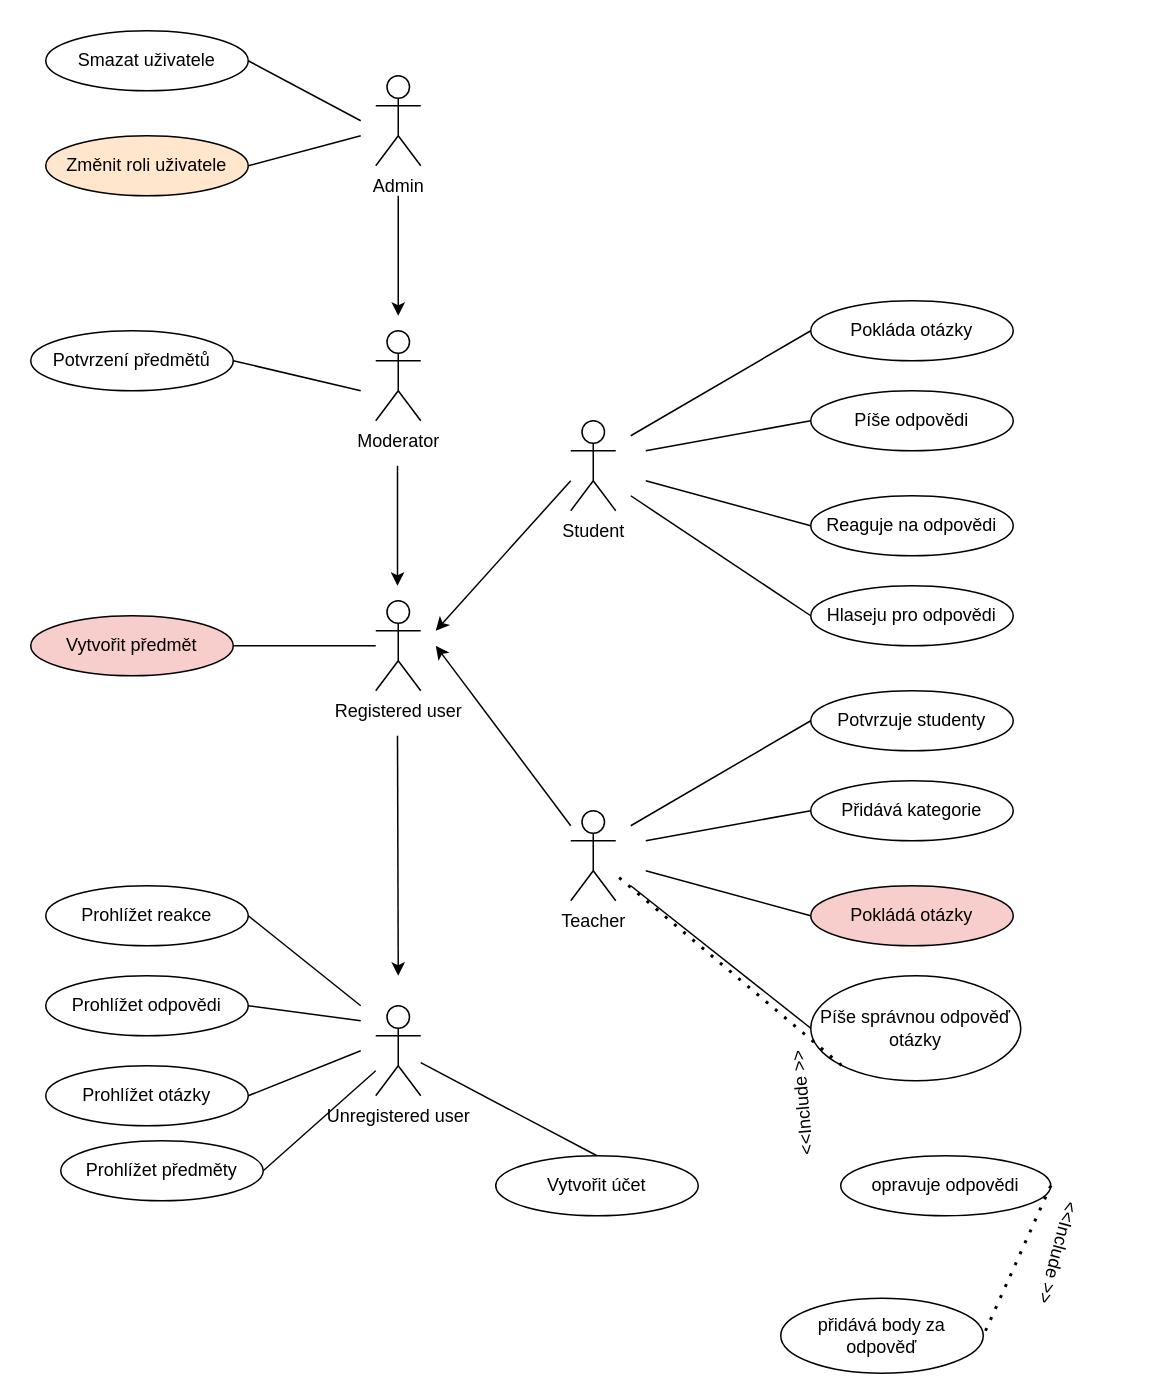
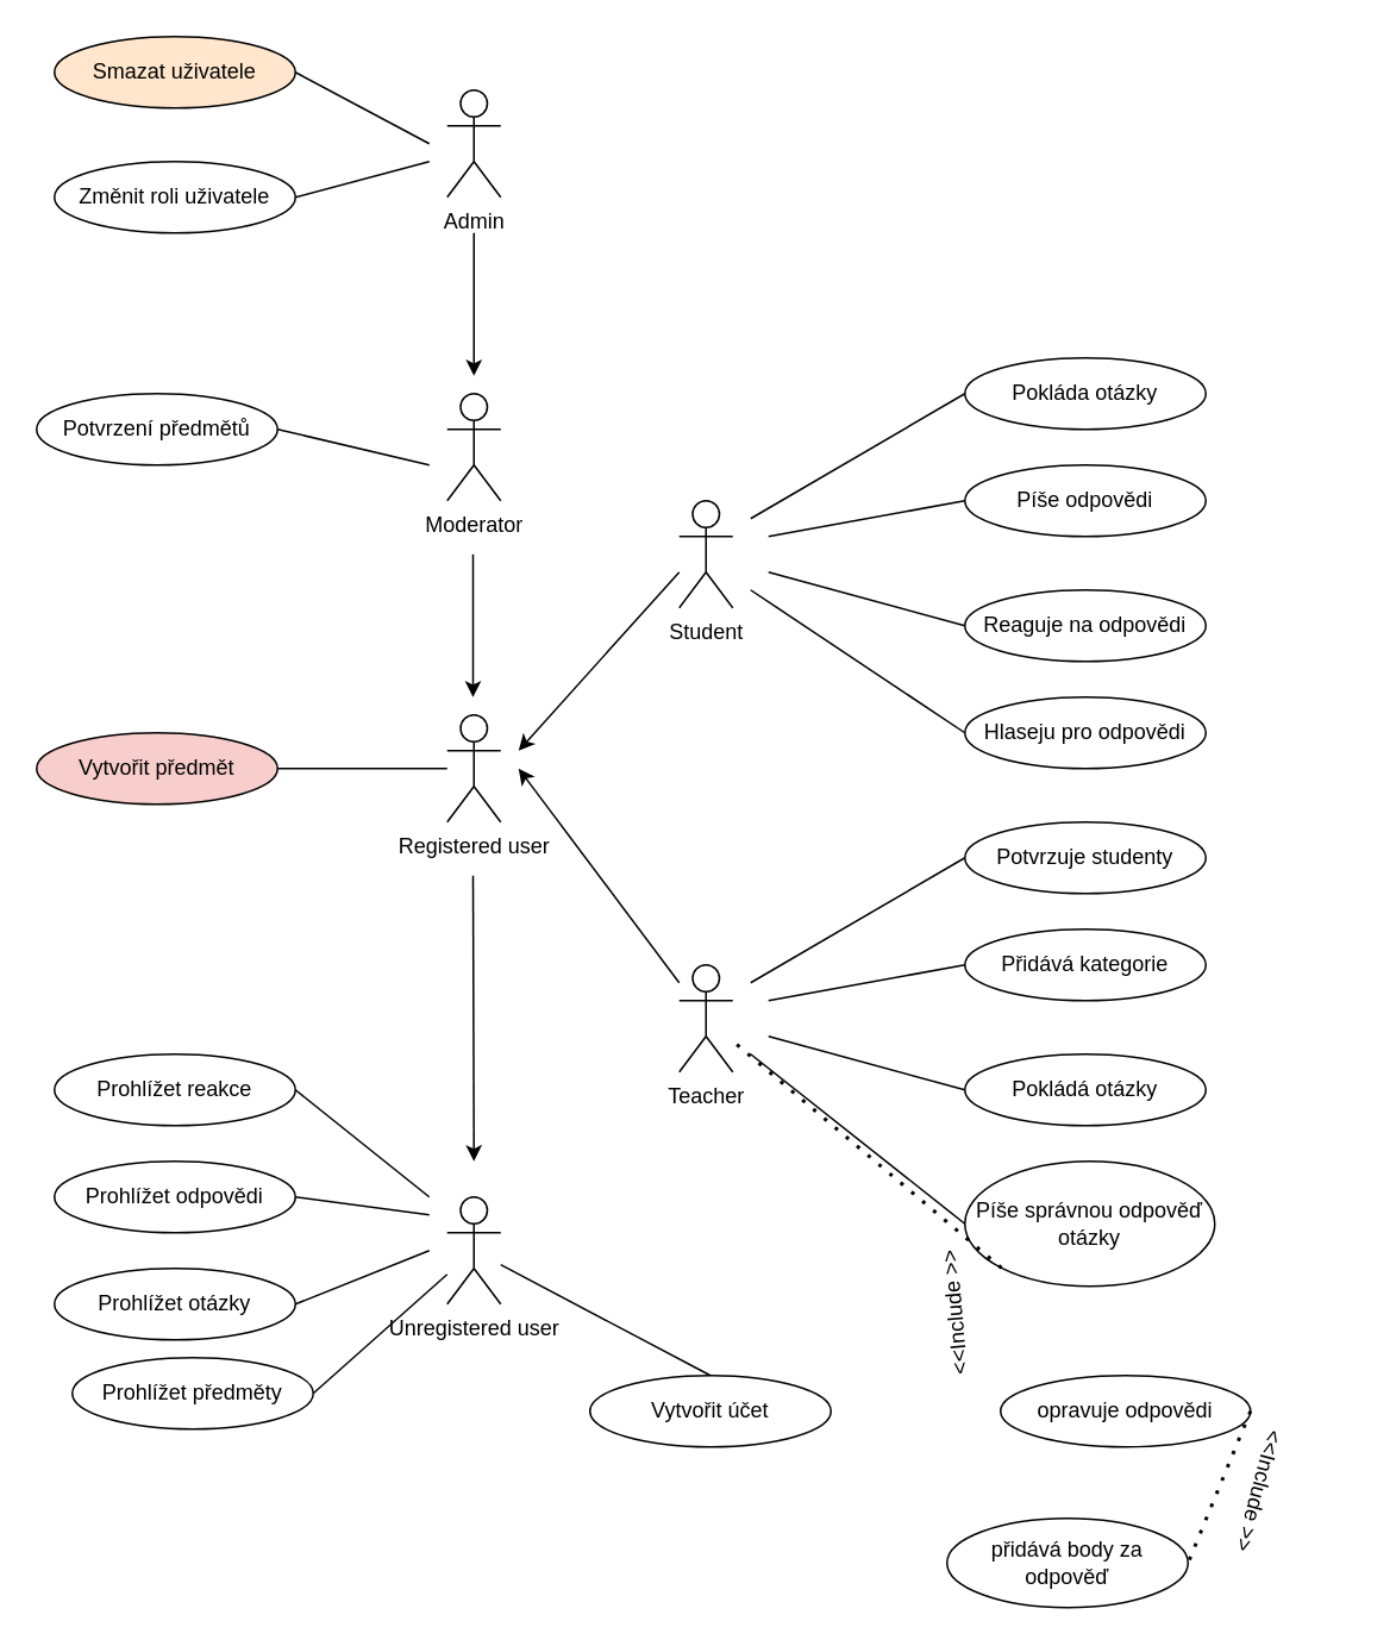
  <mxCell id="0" />
  <mxCell id="1" parent="0" />
  <mxCell id="2" value="&lt;div&gt;Admin&lt;/div&gt;&lt;div&gt;&lt;br&gt;&lt;/div&gt;" style="shape=umlActor;verticalLabelPosition=bottom;verticalAlign=top;html=1;outlineConnect=0;" parent="1" vertex="1"><mxGeometry x="250" y="50" width="30" height="60" as="geometry" /></mxCell>
- <mxCell id="3" value="Smazat uživatele" style="ellipse;whiteSpace=wrap;html=1;" parent="1" vertex="1"><mxGeometry x="30" y="20" width="135" height="40" as="geometry" /></mxCell>
- <mxCell id="4" value="Změnit roli uživatele" style="ellipse;whiteSpace=wrap;html=1;fillColor=#ffe6cc;" parent="1" vertex="1"><mxGeometry x="30" y="90" width="135" height="40" as="geometry" /></mxCell>
+ <mxCell id="3" value="Smazat uživatele" style="ellipse;whiteSpace=wrap;html=1;fillColor=#ffe6cc;" parent="1" vertex="1"><mxGeometry x="30" y="20" width="135" height="40" as="geometry" /></mxCell>
+ <mxCell id="4" value="Změnit roli uživatele" style="ellipse;whiteSpace=wrap;html=1;" parent="1" vertex="1"><mxGeometry x="30" y="90" width="135" height="40" as="geometry" /></mxCell>
  <mxCell id="5" value="Moderator" style="shape=umlActor;verticalLabelPosition=bottom;verticalAlign=top;html=1;outlineConnect=0;" parent="1" vertex="1"><mxGeometry x="250" y="220" width="30" height="60" as="geometry" /></mxCell>
  <mxCell id="6" value="Potvrzení předmětů" style="ellipse;whiteSpace=wrap;html=1;" parent="1" vertex="1"><mxGeometry x="20" y="220" width="135" height="40" as="geometry" /></mxCell>
  <mxCell id="7" value="Student" style="shape=umlActor;verticalLabelPosition=bottom;verticalAlign=top;html=1;outlineConnect=0;" parent="1" vertex="1"><mxGeometry x="380" y="280" width="30" height="60" as="geometry" /></mxCell>
  <mxCell id="8" value="Pokláda otázky" style="ellipse;whiteSpace=wrap;html=1;" parent="1" vertex="1"><mxGeometry x="540" y="200" width="135" height="40" as="geometry" /></mxCell>
  <mxCell id="9" value="Píše odpovědi" style="ellipse;whiteSpace=wrap;html=1;" parent="1" vertex="1"><mxGeometry x="540" y="260" width="135" height="40" as="geometry" /></mxCell>
  <mxCell id="10" value="Reaguje na odpovědi" style="ellipse;whiteSpace=wrap;html=1;" parent="1" vertex="1"><mxGeometry x="540" y="330" width="135" height="40" as="geometry" /></mxCell>
  <mxCell id="11" value="Hlaseju pro odpovědi" style="ellipse;whiteSpace=wrap;html=1;" parent="1" vertex="1"><mxGeometry x="540" y="390" width="135" height="40" as="geometry" /></mxCell>
  <mxCell id="12" value="" style="endArrow=none;html=1;rounded=0;entryX=0;entryY=0.5;entryDx=0;entryDy=0;" parent="1" target="8" edge="1"><mxGeometry width="50" height="50" relative="1" as="geometry"><mxPoint x="420" y="290" as="sourcePoint" /><mxPoint x="430" y="250" as="targetPoint" /></mxGeometry></mxCell>
  <mxCell id="13" value="" style="endArrow=none;html=1;rounded=0;entryX=0;entryY=0.5;entryDx=0;entryDy=0;" parent="1" target="9" edge="1"><mxGeometry width="50" height="50" relative="1" as="geometry"><mxPoint x="430" y="300" as="sourcePoint" /><mxPoint x="430" y="250" as="targetPoint" /></mxGeometry></mxCell>
  <mxCell id="14" value="" style="endArrow=none;html=1;rounded=0;entryX=0;entryY=0.5;entryDx=0;entryDy=0;" parent="1" target="10" edge="1"><mxGeometry width="50" height="50" relative="1" as="geometry"><mxPoint x="430" y="320" as="sourcePoint" /><mxPoint x="430" y="250" as="targetPoint" /></mxGeometry></mxCell>
  <mxCell id="15" value="" style="endArrow=none;html=1;rounded=0;entryX=0;entryY=0.5;entryDx=0;entryDy=0;" parent="1" target="11" edge="1"><mxGeometry width="50" height="50" relative="1" as="geometry"><mxPoint x="420" y="330" as="sourcePoint" /><mxPoint x="430" y="250" as="targetPoint" /></mxGeometry></mxCell>
  <mxCell id="16" value="Registered user" style="shape=umlActor;verticalLabelPosition=bottom;verticalAlign=top;html=1;outlineConnect=0;" parent="1" vertex="1"><mxGeometry x="250" y="400" width="30" height="60" as="geometry" /></mxCell>
  <mxCell id="17" value="Vytvořit předmět" style="ellipse;whiteSpace=wrap;html=1;fillColor=#f8cecc;" parent="1" vertex="1"><mxGeometry x="20" y="410" width="135" height="40" as="geometry" /></mxCell>
  <mxCell id="18" value="" style="endArrow=none;html=1;rounded=0;exitX=1;exitY=0.5;exitDx=0;exitDy=0;" parent="1" source="17" target="16" edge="1"><mxGeometry width="50" height="50" relative="1" as="geometry"><mxPoint x="310" y="510" as="sourcePoint" /><mxPoint x="360" y="460" as="targetPoint" /></mxGeometry></mxCell>
  <mxCell id="19" value="Teacher" style="shape=umlActor;verticalLabelPosition=bottom;verticalAlign=top;html=1;outlineConnect=0;" parent="1" vertex="1"><mxGeometry x="380" y="540" width="30" height="60" as="geometry" /></mxCell>
  <mxCell id="20" value="Potvrzuje studenty" style="ellipse;whiteSpace=wrap;html=1;" parent="1" vertex="1"><mxGeometry x="540" y="460" width="135" height="40" as="geometry" /></mxCell>
  <mxCell id="21" value="Přidává kategorie" style="ellipse;whiteSpace=wrap;html=1;" parent="1" vertex="1"><mxGeometry x="540" y="520" width="135" height="40" as="geometry" /></mxCell>
- <mxCell id="22" value="Pokládá otázky" style="ellipse;whiteSpace=wrap;html=1;fillColor=#f8cecc;" parent="1" vertex="1"><mxGeometry x="540" y="590" width="135" height="40" as="geometry" /></mxCell>
+ <mxCell id="22" value="Pokládá otázky" style="ellipse;whiteSpace=wrap;html=1;" parent="1" vertex="1"><mxGeometry x="540" y="590" width="135" height="40" as="geometry" /></mxCell>
  <mxCell id="23" value="Píše správnou odpověď&lt;br&gt;otázky" style="ellipse;whiteSpace=wrap;html=1;" parent="1" vertex="1"><mxGeometry x="540" y="650" width="140" height="70" as="geometry" /></mxCell>
  <mxCell id="24" value="" style="endArrow=none;html=1;rounded=0;entryX=0;entryY=0.5;entryDx=0;entryDy=0;" parent="1" target="20" edge="1"><mxGeometry width="50" height="50" relative="1" as="geometry"><mxPoint x="420" y="550" as="sourcePoint" /><mxPoint x="430" y="510" as="targetPoint" /></mxGeometry></mxCell>
  <mxCell id="25" value="" style="endArrow=none;html=1;rounded=0;entryX=0;entryY=0.5;entryDx=0;entryDy=0;" parent="1" target="21" edge="1"><mxGeometry width="50" height="50" relative="1" as="geometry"><mxPoint x="430" y="560" as="sourcePoint" /><mxPoint x="430" y="510" as="targetPoint" /></mxGeometry></mxCell>
  <mxCell id="26" value="" style="endArrow=none;html=1;rounded=0;entryX=0;entryY=0.5;entryDx=0;entryDy=0;" parent="1" target="22" edge="1"><mxGeometry width="50" height="50" relative="1" as="geometry"><mxPoint x="430" y="580" as="sourcePoint" /><mxPoint x="430" y="510" as="targetPoint" /></mxGeometry></mxCell>
  <mxCell id="27" value="" style="endArrow=none;html=1;rounded=0;entryX=0;entryY=0.5;entryDx=0;entryDy=0;" parent="1" target="23" edge="1"><mxGeometry width="50" height="50" relative="1" as="geometry"><mxPoint x="420" y="590" as="sourcePoint" /><mxPoint x="430" y="510" as="targetPoint" /></mxGeometry></mxCell>
  <mxCell id="28" value="" style="endArrow=none;html=1;rounded=0;exitX=1;exitY=0.5;exitDx=0;exitDy=0;" parent="1" source="6" edge="1"><mxGeometry width="50" height="50" relative="1" as="geometry"><mxPoint x="180" y="330" as="sourcePoint" /><mxPoint x="240" y="260" as="targetPoint" /></mxGeometry></mxCell>
  <mxCell id="29" value="" style="endArrow=none;html=1;rounded=0;entryX=1;entryY=0.5;entryDx=0;entryDy=0;" parent="1" target="3" edge="1"><mxGeometry width="50" height="50" relative="1" as="geometry"><mxPoint x="240" y="80" as="sourcePoint" /><mxPoint x="320" y="330" as="targetPoint" /></mxGeometry></mxCell>
  <mxCell id="30" value="" style="endArrow=none;html=1;rounded=0;entryX=1;entryY=0.5;entryDx=0;entryDy=0;" parent="1" target="4" edge="1"><mxGeometry width="50" height="50" relative="1" as="geometry"><mxPoint x="240" y="90" as="sourcePoint" /><mxPoint x="210" y="100" as="targetPoint" /></mxGeometry></mxCell>
  <mxCell id="31" value="" style="endArrow=classic;html=1;rounded=0;" parent="1" edge="1"><mxGeometry width="50" height="50" relative="1" as="geometry"><mxPoint x="265" y="130" as="sourcePoint" /><mxPoint x="265" y="210" as="targetPoint" /></mxGeometry></mxCell>
  <mxCell id="32" value="" style="endArrow=classic;html=1;rounded=0;" parent="1" edge="1"><mxGeometry width="50" height="50" relative="1" as="geometry"><mxPoint x="264.5" y="310" as="sourcePoint" /><mxPoint x="264.5" y="390" as="targetPoint" /></mxGeometry></mxCell>
  <mxCell id="33" value="" style="endArrow=classic;html=1;rounded=0;" parent="1" edge="1"><mxGeometry width="50" height="50" relative="1" as="geometry"><mxPoint x="380" y="550" as="sourcePoint" /><mxPoint x="290" y="430" as="targetPoint" /></mxGeometry></mxCell>
  <mxCell id="34" value="" style="endArrow=classic;html=1;rounded=0;" parent="1" edge="1"><mxGeometry width="50" height="50" relative="1" as="geometry"><mxPoint x="380" y="320" as="sourcePoint" /><mxPoint x="290" y="420" as="targetPoint" /></mxGeometry></mxCell>
  <mxCell id="35" value="Unregistered user" style="shape=umlActor;verticalLabelPosition=bottom;verticalAlign=top;html=1;outlineConnect=0;" parent="1" vertex="1"><mxGeometry x="250" y="670" width="30" height="60" as="geometry" /></mxCell>
  <mxCell id="36" value="" style="endArrow=classic;html=1;rounded=0;" parent="1" edge="1"><mxGeometry width="50" height="50" relative="1" as="geometry"><mxPoint x="264.5" y="490" as="sourcePoint" /><mxPoint x="265" y="650" as="targetPoint" /></mxGeometry></mxCell>
  <mxCell id="37" value="Prohlížet reakce" style="ellipse;whiteSpace=wrap;html=1;" parent="1" vertex="1"><mxGeometry x="30" y="590" width="135" height="40" as="geometry" /></mxCell>
  <mxCell id="38" value="Prohlížet odpovědi" style="ellipse;whiteSpace=wrap;html=1;" parent="1" vertex="1"><mxGeometry x="30" y="650" width="135" height="40" as="geometry" /></mxCell>
  <mxCell id="39" value="Prohlížet otázky" style="ellipse;whiteSpace=wrap;html=1;" parent="1" vertex="1"><mxGeometry x="30" y="710" width="135" height="40" as="geometry" /></mxCell>
  <mxCell id="40" value="Vytvořit účet" style="ellipse;whiteSpace=wrap;html=1;" parent="1" vertex="1"><mxGeometry x="330" y="770" width="135" height="40" as="geometry" /></mxCell>
  <mxCell id="41" value="" style="endArrow=none;html=1;rounded=0;entryX=1;entryY=0.5;entryDx=0;entryDy=0;" parent="1" target="37" edge="1"><mxGeometry width="50" height="50" relative="1" as="geometry"><mxPoint x="240" y="670" as="sourcePoint" /><mxPoint x="330" y="590" as="targetPoint" /></mxGeometry></mxCell>
  <mxCell id="42" value="" style="endArrow=none;html=1;rounded=0;exitX=1;exitY=0.5;exitDx=0;exitDy=0;" parent="1" source="38" edge="1"><mxGeometry width="50" height="50" relative="1" as="geometry"><mxPoint x="280" y="640" as="sourcePoint" /><mxPoint x="240" y="680" as="targetPoint" /></mxGeometry></mxCell>
  <mxCell id="43" value="" style="endArrow=none;html=1;rounded=0;exitX=1;exitY=0.5;exitDx=0;exitDy=0;" parent="1" source="39" edge="1"><mxGeometry width="50" height="50" relative="1" as="geometry"><mxPoint x="280" y="640" as="sourcePoint" /><mxPoint x="240" y="700" as="targetPoint" /></mxGeometry></mxCell>
  <mxCell id="44" value="" style="endArrow=none;html=1;rounded=0;exitX=0.5;exitY=0;exitDx=0;exitDy=0;" parent="1" source="40" edge="1" target="35"><mxGeometry width="50" height="50" relative="1" as="geometry"><mxPoint x="280" y="640" as="sourcePoint" /><mxPoint x="240" y="710" as="targetPoint" /></mxGeometry></mxCell>
  <mxCell id="45" value="&amp;lt;&amp;lt;Include &amp;gt;&amp;gt;" style="text;html=1;strokeColor=none;fillColor=none;align=center;verticalAlign=middle;whiteSpace=wrap;rounded=0;rotation=-95;" parent="1" vertex="1"><mxGeometry x="480" y="720" width="110" height="30" as="geometry" /></mxCell>
  <mxCell id="46" value="" style="endArrow=none;dashed=1;html=1;dashPattern=1 3;strokeWidth=2;rounded=0;elbow=vertical;exitX=0;exitY=1;exitDx=0;exitDy=0;" parent="1" source="23" target="19" edge="1"><mxGeometry width="50" height="50" relative="1" as="geometry"><mxPoint x="673" y="670" as="sourcePoint" /><mxPoint x="790" y="640" as="targetPoint" /></mxGeometry></mxCell>
  <mxCell id="47" value="opravuje odpovědi" style="ellipse;whiteSpace=wrap;html=1;" parent="1" vertex="1"><mxGeometry x="560" y="770" width="140" height="40" as="geometry" /></mxCell>
  <mxCell id="48" value="" style="endArrow=none;dashed=1;html=1;dashPattern=1 3;strokeWidth=2;rounded=0;elbow=vertical;exitX=1;exitY=0.5;exitDx=0;exitDy=0;entryX=1;entryY=0.5;entryDx=0;entryDy=0;" parent="1" source="47" target="49" edge="1"><mxGeometry width="50" height="50" relative="1" as="geometry"><mxPoint x="810" y="580" as="sourcePoint" /><mxPoint x="960" y="570" as="targetPoint" /></mxGeometry></mxCell>
- <mxCell id="49" value="přidává body za&lt;br&gt;odpověď" style="ellipse;whiteSpace=wrap;html=1;" parent="1" vertex="1"><mxGeometry x="520" y="865" width="135" height="50" as="geometry" /></mxCell>
+ <mxCell id="49" value="přidává body za&lt;br&gt;odpověď" style="ellipse;whiteSpace=wrap;html=1;" parent="1" vertex="1"><mxGeometry x="530" y="850" width="135" height="50" as="geometry" /></mxCell>
  <mxCell id="50" value="&amp;lt;&amp;lt;Include &amp;gt;&amp;gt;" style="text;html=1;strokeColor=none;fillColor=none;align=center;verticalAlign=middle;whiteSpace=wrap;rounded=0;rotation=105;" parent="1" vertex="1"><mxGeometry x="650" y="820" width="110" height="30" as="geometry" /></mxCell>
  <mxCell id="51" value="Prohlížet předměty" style="ellipse;whiteSpace=wrap;html=1;" vertex="1" parent="1"><mxGeometry x="40" y="760" width="135" height="40" as="geometry" /></mxCell>
  <mxCell id="52" value="" style="endArrow=none;html=1;rounded=0;exitX=1;exitY=0.5;exitDx=0;exitDy=0;" edge="1" parent="1" source="51" target="35"><mxGeometry width="50" height="50" relative="1" as="geometry"><mxPoint x="190" y="765" as="sourcePoint" /><mxPoint x="265" y="735" as="targetPoint" /></mxGeometry></mxCell>
